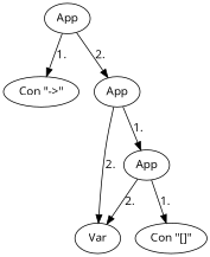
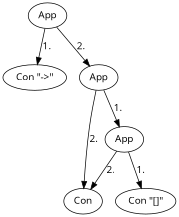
  digraph {
    fontname="Open Sans"
    node [fontname="Open Sans"]
    edge [fontname="Open Sans"]
    n1 [label="Con \"->\""]
    n2 [label="Con \"[]\""]
-   n3 [label=Var]
+   n3 [label=Con]
    n4 [label=App]
    n5 [label=App]
    n6 [label=App]
    n4 -> n1 [label=1.]
    n4 -> n5 [label=2.]
    n5 -> n3 [label=2.]
    n5 -> n6 [label=1.]
    n6 -> n2 [label=1.]
    n6 -> n3 [label=2.]
  }
